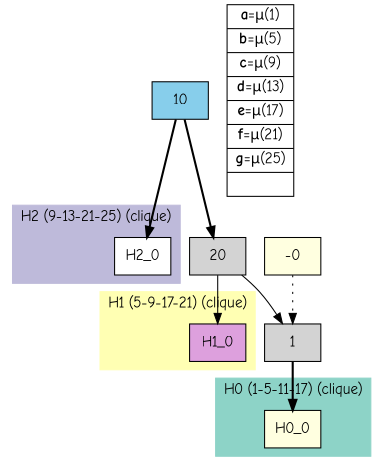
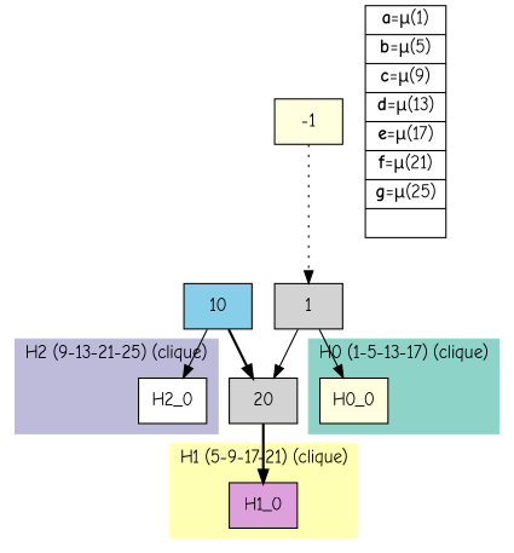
  digraph {
    fontname="Comic Neue"
    node [fillcolor=lightyellow fontname="Comic Neue" shape=box style=filled]
    edge [fontname="Comic Neue" style=bold]
    H0_0
    H1_0 [fillcolor=plum]
    H2_0 [fillcolor=white]
    1 [fillcolor=lightgrey]
    20 [fillcolor=lightgrey]
-   -1 [label=-0]
+   -1
    10 [fillcolor=skyblue]
    n8 [label=<{<b>a</b>=&#956;(1) | <b>b</b>=&#956;(5) | <b>c</b>=&#956;(9) | <b>d</b>=&#956;(13) | <b>e</b>=&#956;(17) | <b>f</b>=&#956;(21) | <b>g</b>=&#956;(25) | }> shape=record fillcolor="" style=""]
    subgraph cluster_1 {
      color="#8DD3C7"
-     label="H0 (1-5-11-17) (clique)"
+     label="H0 (1-5-13-17) (clique)"
      labeljust=l
      style=filled
      H0_0
    }
    subgraph cluster_2 {
      color="#FFFFB3"
      label="H1 (5-9-17-21) (clique)"
      labeljust=l
      style=filled
      H1_0
    }
    subgraph cluster_3 {
      color="#BEBADA"
      label="H2 (9-13-21-25) (clique)"
      labeljust=l
      style=filled
      H2_0
    }
-   1 -> H0_0
-   20 -> 1 [style=solid]
-   20 -> H1_0 [style=solid]
+   1 -> H0_0 [style=solid]
+   1 -> 20 [style=solid]
+   20 -> H1_0
    -1 -> 1 [style=dotted]
-   10 -> H2_0
+   10 -> H2_0 [style=solid]
    10 -> 20
  }
